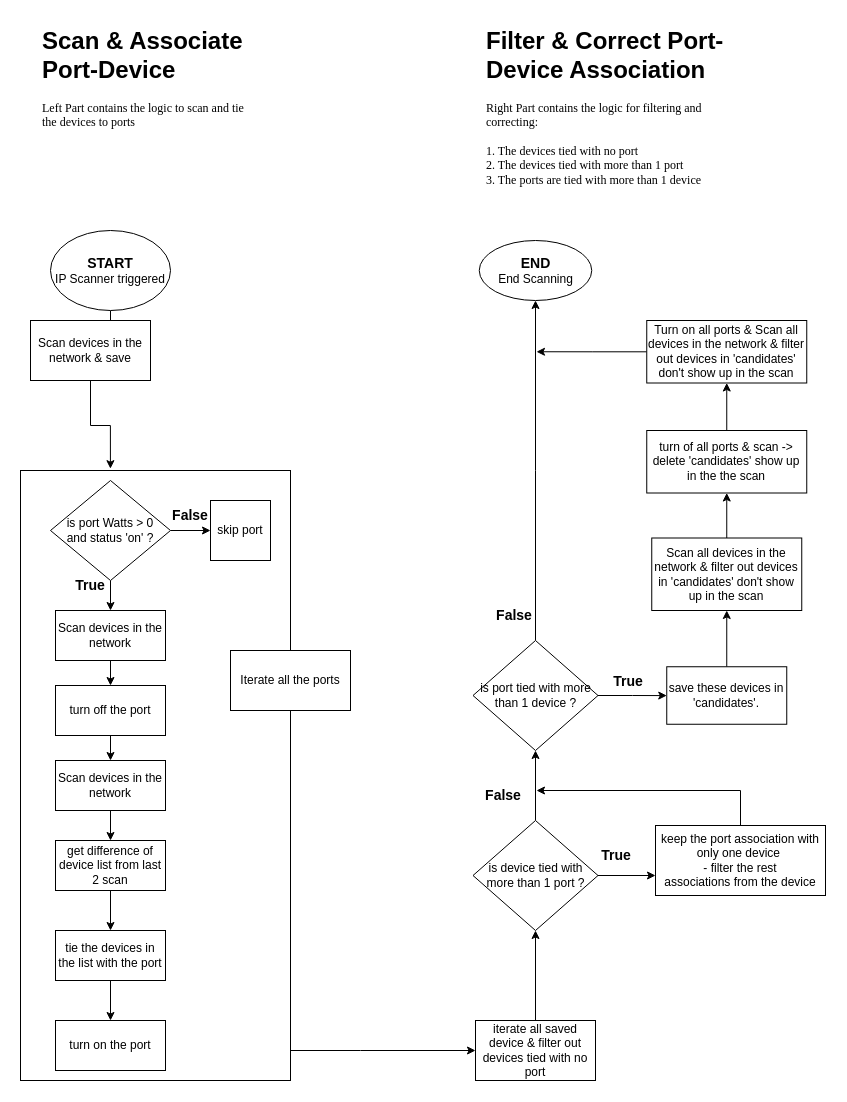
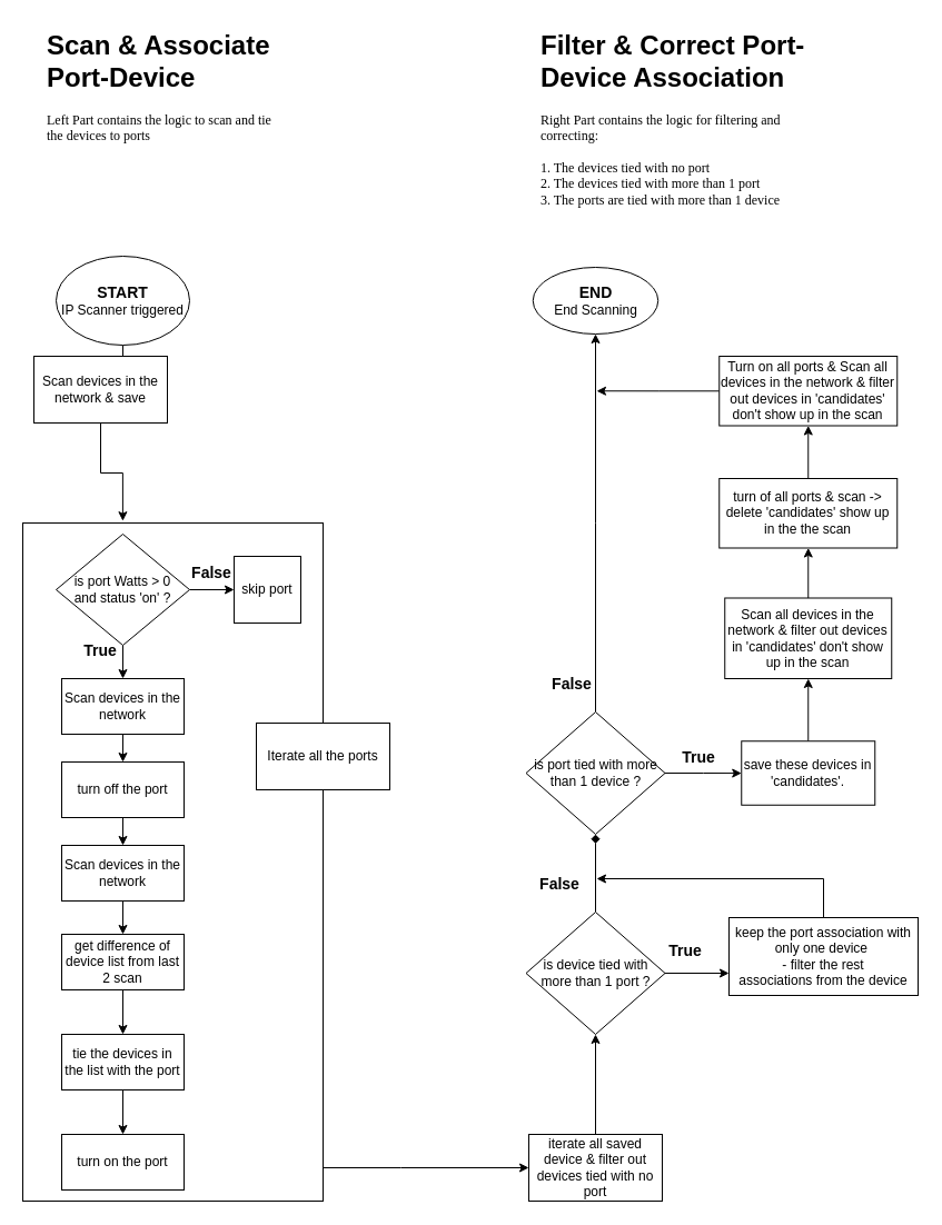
  <mxCell id="0" />
  <mxCell id="1" parent="0" />
  <mxCell id="2" value="" style="edgeStyle=orthogonalEdgeStyle;rounded=0;orthogonalLoop=1;jettySize=auto;html=1;" parent="1" source="3" target="4" edge="1"><mxGeometry relative="1" as="geometry" /></mxCell>
  <mxCell id="3" value="&lt;div&gt;&lt;b&gt;&lt;font style=&quot;font-size: 14px;&quot;&gt;START&lt;/font&gt;&lt;/b&gt;&lt;/div&gt;IP Scanner triggered" style="ellipse;whiteSpace=wrap;html=1;" parent="1" vertex="1"><mxGeometry x="50" y="230" width="120" height="80" as="geometry" /></mxCell>
  <mxCell id="4" value="Scan devices in the network &amp;amp; save" style="rounded=0;whiteSpace=wrap;html=1;" parent="1" vertex="1"><mxGeometry x="30" y="320" width="120" height="60" as="geometry" /></mxCell>
  <mxCell id="5" value="" style="edgeStyle=orthogonalEdgeStyle;rounded=0;orthogonalLoop=1;jettySize=auto;html=1;" parent="1" source="6" target="26" edge="1"><mxGeometry relative="1" as="geometry"><Array as="points"><mxPoint x="360" y="1050" /><mxPoint x="360" y="1050" /></Array></mxGeometry></mxCell>
  <mxCell id="6" value="" style="rounded=0;whiteSpace=wrap;html=1;" parent="1" vertex="1"><mxGeometry x="20" y="470" width="270" height="610" as="geometry" /></mxCell>
  <mxCell id="7" value="" style="edgeStyle=orthogonalEdgeStyle;rounded=0;orthogonalLoop=1;jettySize=auto;html=1;" parent="1" source="9" target="10" edge="1"><mxGeometry relative="1" as="geometry" /></mxCell>
  <mxCell id="8" value="" style="edgeStyle=orthogonalEdgeStyle;rounded=0;orthogonalLoop=1;jettySize=auto;html=1;" parent="1" source="9" target="12" edge="1"><mxGeometry relative="1" as="geometry" /></mxCell>
  <mxCell id="9" value="is port Watts &amp;gt; 0 &lt;br&gt;and status 'on' ?" style="rhombus;whiteSpace=wrap;html=1;" parent="1" vertex="1"><mxGeometry x="50" y="480" width="120" height="100" as="geometry" /></mxCell>
  <mxCell id="10" value="skip port" style="whiteSpace=wrap;html=1;" parent="1" vertex="1"><mxGeometry x="210" y="500" width="60" height="60" as="geometry" /></mxCell>
  <mxCell id="11" value="" style="edgeStyle=orthogonalEdgeStyle;rounded=0;orthogonalLoop=1;jettySize=auto;html=1;" parent="1" source="12" target="14" edge="1"><mxGeometry relative="1" as="geometry" /></mxCell>
  <mxCell id="12" value="Scan devices in the network" style="whiteSpace=wrap;html=1;" parent="1" vertex="1"><mxGeometry x="55" y="610" width="110" height="50" as="geometry" /></mxCell>
  <mxCell id="13" value="" style="edgeStyle=orthogonalEdgeStyle;rounded=0;orthogonalLoop=1;jettySize=auto;html=1;" parent="1" source="14" target="16" edge="1"><mxGeometry relative="1" as="geometry" /></mxCell>
  <mxCell id="14" value="turn off the port" style="whiteSpace=wrap;html=1;" parent="1" vertex="1"><mxGeometry x="55" y="685" width="110" height="50" as="geometry" /></mxCell>
  <mxCell id="15" value="" style="edgeStyle=orthogonalEdgeStyle;rounded=0;orthogonalLoop=1;jettySize=auto;html=1;" parent="1" source="16" target="18" edge="1"><mxGeometry relative="1" as="geometry" /></mxCell>
  <mxCell id="16" value="Scan devices in the network" style="whiteSpace=wrap;html=1;" parent="1" vertex="1"><mxGeometry x="55" y="760" width="110" height="50" as="geometry" /></mxCell>
  <mxCell id="17" value="" style="edgeStyle=orthogonalEdgeStyle;rounded=0;orthogonalLoop=1;jettySize=auto;html=1;" parent="1" source="18" target="20" edge="1"><mxGeometry relative="1" as="geometry" /></mxCell>
  <mxCell id="18" value="&lt;div&gt;get difference of device list from last 2 scan&lt;/div&gt;" style="whiteSpace=wrap;html=1;" parent="1" vertex="1"><mxGeometry x="55" y="840" width="110" height="50" as="geometry" /></mxCell>
  <mxCell id="19" value="" style="edgeStyle=orthogonalEdgeStyle;rounded=0;orthogonalLoop=1;jettySize=auto;html=1;" parent="1" source="20" target="21" edge="1"><mxGeometry relative="1" as="geometry" /></mxCell>
  <mxCell id="20" value="&lt;div&gt;tie the devices in the list with the port&lt;/div&gt;" style="whiteSpace=wrap;html=1;" parent="1" vertex="1"><mxGeometry x="55" y="930" width="110" height="50" as="geometry" /></mxCell>
  <mxCell id="21" value="&lt;div&gt;turn on the port&lt;/div&gt;" style="whiteSpace=wrap;html=1;" parent="1" vertex="1"><mxGeometry x="55" y="1020" width="110" height="50" as="geometry" /></mxCell>
  <mxCell id="22" value="Iterate all the ports" style="rounded=0;whiteSpace=wrap;html=1;" parent="1" vertex="1"><mxGeometry x="230" y="650" width="120" height="60" as="geometry" /></mxCell>
  <mxCell id="23" value="&lt;b&gt;&lt;font style=&quot;font-size: 14px;&quot;&gt;False&lt;/font&gt;&lt;/b&gt;" style="text;html=1;align=center;verticalAlign=middle;whiteSpace=wrap;rounded=0;strokeWidth=2;" parent="1" vertex="1"><mxGeometry x="160" y="500" width="60" height="30" as="geometry" /></mxCell>
  <mxCell id="24" value="&lt;b style=&quot;font-size: 14px;&quot;&gt;True&lt;/b&gt;" style="text;html=1;align=center;verticalAlign=middle;whiteSpace=wrap;rounded=0;fontSize=14;" parent="1" vertex="1"><mxGeometry x="60" y="570" width="60" height="30" as="geometry" /></mxCell>
  <mxCell id="25" value="" style="edgeStyle=orthogonalEdgeStyle;rounded=0;orthogonalLoop=1;jettySize=auto;html=1;entryX=0.5;entryY=1;entryDx=0;entryDy=0;" parent="1" source="26" target="32" edge="1"><mxGeometry relative="1" as="geometry"><mxPoint x="532.5" y="980" as="targetPoint" /></mxGeometry></mxCell>
  <mxCell id="26" value="iterate all saved device &amp;amp; filter out devices tied with no port" style="whiteSpace=wrap;html=1;rounded=0;" parent="1" vertex="1"><mxGeometry x="475" y="1020" width="120" height="60" as="geometry" /></mxCell>
  <mxCell id="27" style="edgeStyle=orthogonalEdgeStyle;rounded=0;orthogonalLoop=1;jettySize=auto;html=1;entryX=0.333;entryY=-0.003;entryDx=0;entryDy=0;entryPerimeter=0;" parent="1" source="4" target="6" edge="1"><mxGeometry relative="1" as="geometry" /></mxCell>
  <mxCell id="28" value="&lt;h1 style=&quot;margin-top: 0px;&quot;&gt;&lt;span style=&quot;background-color: initial;&quot;&gt;Scan &amp;amp; Associate Port-Device&lt;/span&gt;&lt;/h1&gt;&lt;div&gt;&lt;font face=&quot;Tahoma&quot;&gt;Left Part contains the logic to scan and tie the devices to ports&lt;/font&gt;&lt;/div&gt;" style="text;html=1;whiteSpace=wrap;overflow=hidden;rounded=0;" parent="1" vertex="1"><mxGeometry x="40" y="20" width="216" height="120" as="geometry" /></mxCell>
  <mxCell id="29" value="&lt;h1 style=&quot;margin-top: 0px;&quot;&gt;&lt;span style=&quot;background-color: initial;&quot;&gt;Filter &amp;amp; Correct Port-Device Association&lt;/span&gt;&lt;/h1&gt;&lt;div&gt;&lt;font face=&quot;Tahoma&quot;&gt;Right Part contains the logic for filtering and correcting:&lt;/font&gt;&lt;/div&gt;&lt;div&gt;&lt;font face=&quot;Tahoma&quot;&gt;&lt;br&gt;&lt;/font&gt;&lt;/div&gt;&lt;div&gt;&lt;font face=&quot;Tahoma&quot;&gt;1. The devices tied with no port&lt;/font&gt;&lt;/div&gt;&lt;div&gt;&lt;font face=&quot;Tahoma&quot;&gt;2. The devices tied with more than 1 port&lt;/font&gt;&lt;/div&gt;&lt;div&gt;&lt;font face=&quot;Tahoma&quot;&gt;3. The ports are tied with more than 1 device&amp;nbsp;&lt;/font&gt;&lt;/div&gt;" style="text;html=1;whiteSpace=wrap;overflow=hidden;rounded=0;" parent="1" vertex="1"><mxGeometry x="483.75" y="20" width="272.25" height="190" as="geometry" /></mxCell>
  <mxCell id="30" value="" style="edgeStyle=orthogonalEdgeStyle;rounded=0;orthogonalLoop=1;jettySize=auto;html=1;" parent="1" source="32" target="36" edge="1"><mxGeometry relative="1" as="geometry"><Array as="points"><mxPoint x="656" y="880" /><mxPoint x="656" y="880" /></Array></mxGeometry></mxCell>
- <mxCell id="31" value="" style="edgeStyle=orthogonalEdgeStyle;rounded=0;orthogonalLoop=1;jettySize=auto;html=1;" parent="1" source="32" target="39" edge="1"><mxGeometry relative="1" as="geometry" /></mxCell>
+ <mxCell id="31" value="" style="edgeStyle=orthogonalEdgeStyle;rounded=0;orthogonalLoop=1;jettySize=auto;html=1;endArrow=diamond;" parent="1" source="32" target="39" edge="1"><mxGeometry relative="1" as="geometry" /></mxCell>
  <mxCell id="32" value="is device tied with more than 1 port ?" style="rhombus;whiteSpace=wrap;html=1;rounded=0;" parent="1" vertex="1"><mxGeometry x="472.5" y="820" width="125" height="110" as="geometry" /></mxCell>
  <mxCell id="33" value="&lt;b&gt;&lt;font style=&quot;font-size: 14px;&quot;&gt;False&lt;/font&gt;&lt;/b&gt;" style="text;html=1;align=center;verticalAlign=middle;whiteSpace=wrap;rounded=0;strokeWidth=2;" parent="1" vertex="1"><mxGeometry x="472.5" y="780" width="60" height="30" as="geometry" /></mxCell>
  <mxCell id="34" value="&lt;b style=&quot;font-size: 14px;&quot;&gt;True&lt;/b&gt;" style="text;html=1;align=center;verticalAlign=middle;whiteSpace=wrap;rounded=0;fontSize=14;" parent="1" vertex="1"><mxGeometry x="586.25" y="840" width="60" height="30" as="geometry" /></mxCell>
  <mxCell id="35" style="edgeStyle=orthogonalEdgeStyle;rounded=0;orthogonalLoop=1;jettySize=auto;html=1;exitX=0.5;exitY=0;exitDx=0;exitDy=0;" parent="1" source="36" edge="1"><mxGeometry relative="1" as="geometry"><mxPoint x="536" y="790" as="targetPoint" /><Array as="points"><mxPoint x="740" y="790" /></Array></mxGeometry></mxCell>
  <mxCell id="36" value="keep the port&amp;nbsp;association with only one device&amp;nbsp;&lt;div&gt;- filter the rest associations&amp;nbsp;from the device&lt;/div&gt;" style="whiteSpace=wrap;html=1;rounded=0;" parent="1" vertex="1"><mxGeometry x="655" y="825" width="170" height="70" as="geometry" /></mxCell>
  <mxCell id="37" value="" style="edgeStyle=orthogonalEdgeStyle;rounded=0;orthogonalLoop=1;jettySize=auto;html=1;" parent="1" source="39" target="41" edge="1"><mxGeometry relative="1" as="geometry" /></mxCell>
  <mxCell id="38" value="" style="edgeStyle=orthogonalEdgeStyle;rounded=0;orthogonalLoop=1;jettySize=auto;html=1;" parent="1" source="39" target="50" edge="1"><mxGeometry relative="1" as="geometry" /></mxCell>
  <mxCell id="39" value="is port tied with more than 1 device ?" style="rhombus;whiteSpace=wrap;html=1;rounded=0;" parent="1" vertex="1"><mxGeometry x="472.5" y="640" width="125" height="110" as="geometry" /></mxCell>
  <mxCell id="40" value="" style="edgeStyle=orthogonalEdgeStyle;rounded=0;orthogonalLoop=1;jettySize=auto;html=1;" parent="1" source="41" target="43" edge="1"><mxGeometry relative="1" as="geometry" /></mxCell>
  <mxCell id="41" value="save these devices in 'candidates'." style="whiteSpace=wrap;html=1;rounded=0;" parent="1" vertex="1"><mxGeometry x="666.25" y="666.25" width="120" height="57.5" as="geometry" /></mxCell>
  <mxCell id="42" value="" style="edgeStyle=orthogonalEdgeStyle;rounded=0;orthogonalLoop=1;jettySize=auto;html=1;" parent="1" source="43" target="45" edge="1"><mxGeometry relative="1" as="geometry" /></mxCell>
  <mxCell id="43" value="Scan all devices in the network &amp;amp; filter out devices in 'candidates' don't show up in the scan" style="whiteSpace=wrap;html=1;rounded=0;" parent="1" vertex="1"><mxGeometry x="651.25" y="537.5" width="150" height="72.5" as="geometry" /></mxCell>
  <mxCell id="44" value="" style="edgeStyle=orthogonalEdgeStyle;rounded=0;orthogonalLoop=1;jettySize=auto;html=1;" parent="1" source="45" target="47" edge="1"><mxGeometry relative="1" as="geometry" /></mxCell>
  <mxCell id="45" value="turn of all ports &amp;amp; scan -&amp;gt; delete 'candidates' show up in the the scan" style="whiteSpace=wrap;html=1;rounded=0;" parent="1" vertex="1"><mxGeometry x="646.25" y="430" width="160" height="62.5" as="geometry" /></mxCell>
  <mxCell id="46" style="edgeStyle=orthogonalEdgeStyle;rounded=0;orthogonalLoop=1;jettySize=auto;html=1;" parent="1" source="47" edge="1"><mxGeometry relative="1" as="geometry"><mxPoint x="536" y="351.25" as="targetPoint" /></mxGeometry></mxCell>
  <mxCell id="47" value="Turn on all ports &amp;amp; Scan all devices in the network &amp;amp; filter out devices in 'candidates' don't show up in the scan" style="whiteSpace=wrap;html=1;rounded=0;" parent="1" vertex="1"><mxGeometry x="646.25" y="320" width="160" height="62.5" as="geometry" /></mxCell>
  <mxCell id="48" value="&lt;b style=&quot;font-size: 14px;&quot;&gt;True&lt;/b&gt;" style="text;html=1;align=center;verticalAlign=middle;whiteSpace=wrap;rounded=0;fontSize=14;" parent="1" vertex="1"><mxGeometry x="597.5" y="666.25" width="60" height="30" as="geometry" /></mxCell>
  <mxCell id="49" value="&lt;b&gt;&lt;font style=&quot;font-size: 14px;&quot;&gt;False&lt;/font&gt;&lt;/b&gt;" style="text;html=1;align=center;verticalAlign=middle;whiteSpace=wrap;rounded=0;strokeWidth=2;" parent="1" vertex="1"><mxGeometry x="483.75" y="600" width="60" height="30" as="geometry" /></mxCell>
  <mxCell id="50" value="&lt;font style=&quot;font-size: 14px;&quot;&gt;&lt;b&gt;END&lt;/b&gt;&lt;/font&gt;&lt;div&gt;&lt;font style=&quot;font-size: 12px;&quot;&gt;End Scanning&lt;/font&gt;&lt;/div&gt;" style="ellipse;whiteSpace=wrap;html=1;rounded=0;" parent="1" vertex="1"><mxGeometry x="478.75" y="240" width="112.5" height="60" as="geometry" /></mxCell>
